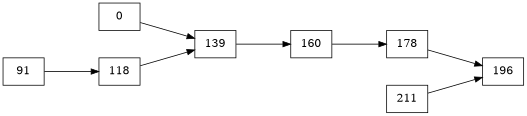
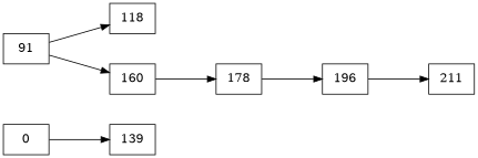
  digraph {
    nodesep=0.5
    rankdir=LR
    ranksep=1
    node [shape=rectangle]
    n1 [label=0]
    n2 [label=139]
    n3 [label=91]
    n4 [label=118]
    n5 [label=160]
    n6 [label=178]
    n7 [label=196]
    n8 [label=211]
    n1 -> n2
-   n2 -> n5
+   n3 -> n5
    n3 -> n4
-   n4 -> n2
    n5 -> n6
    n6 -> n7
-   n8 -> n7
+   n7 -> n8
  }
